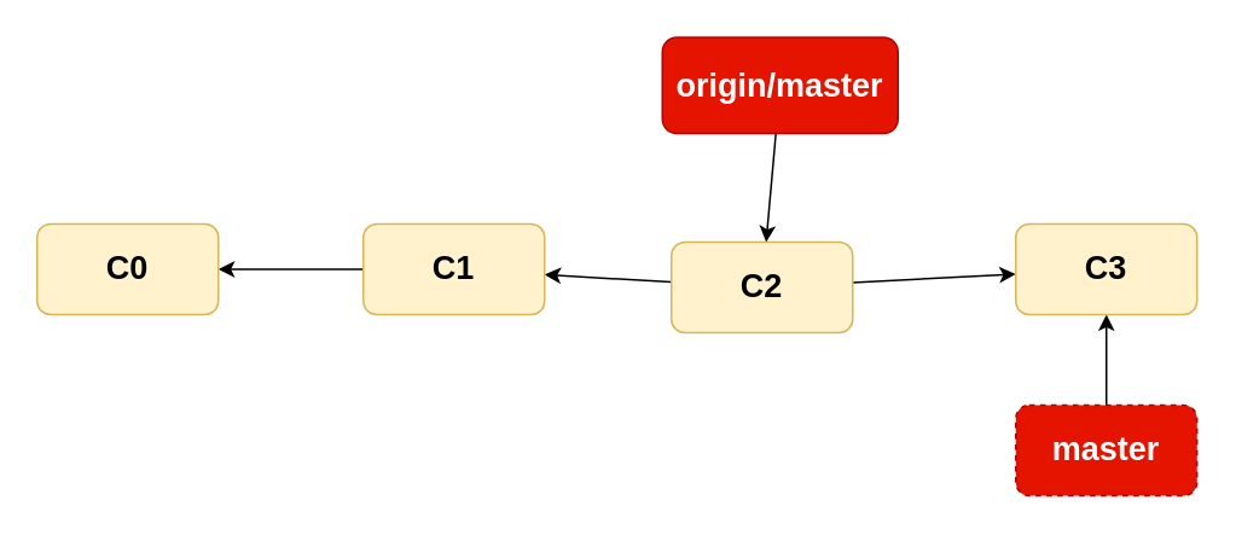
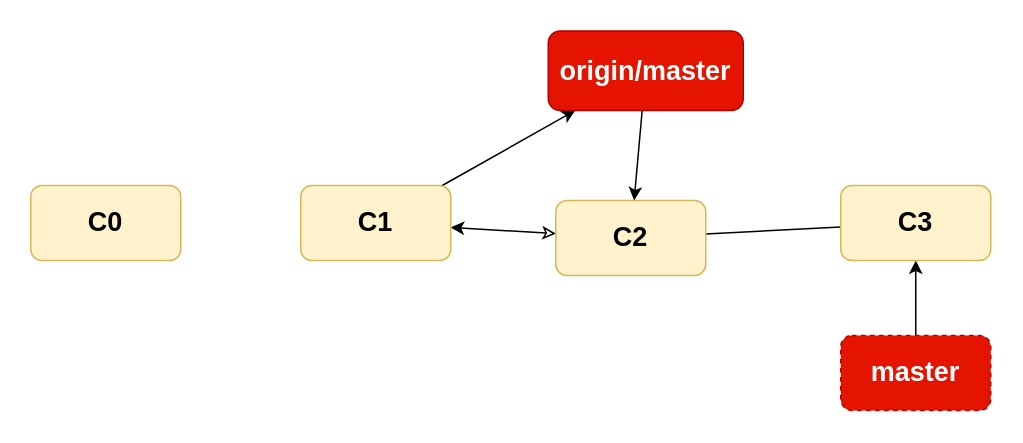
  <mxCell id="0" />
  <mxCell id="1" parent="0" />
- <mxCell id="2" value="" style="edgeStyle=none;html=1;fontSize=18;fontStyle=1;startArrow=classic;startFill=1;endArrow=none;endFill=0;" parent="1" source="4" target="6" edge="1"><mxGeometry relative="1" as="geometry" /></mxCell>
- <mxCell id="3" value="" style="edgeStyle=none;html=1;" parent="1" source="4" target="7" edge="1"><mxGeometry relative="1" as="geometry" /></mxCell>
+ <mxCell id="2" value="" style="edgeStyle=none;html=1;fontSize=18;fontStyle=1;startArrow=classic;startFill=1;endArrow=classic;endFill=0;" parent="1" source="4" target="6" edge="1"><mxGeometry relative="1" as="geometry" /></mxCell>
+ <mxCell id="3" value="" style="edgeStyle=none;html=1;" parent="1" source="4" target="9" edge="1"><mxGeometry relative="1" as="geometry" /></mxCell>
  <mxCell id="4" value="C1" style="rounded=1;whiteSpace=wrap;html=1;fillColor=#fff2cc;strokeColor=#d6b656;fontSize=18;fontStyle=1" parent="1" vertex="1"><mxGeometry x="200" y="123" width="100" height="50" as="geometry" /></mxCell>
- <mxCell id="5" value="" style="edgeStyle=none;html=1;" edge="1" parent="1" source="6" target="12"><mxGeometry relative="1" as="geometry" /></mxCell>
+ <mxCell id="5" value="" style="edgeStyle=none;html=1;endArrow=none;" edge="1" parent="1" source="6" target="12"><mxGeometry relative="1" as="geometry" /></mxCell>
  <mxCell id="6" value="C2" style="rounded=1;whiteSpace=wrap;html=1;fillColor=#fff2cc;strokeColor=#d6b656;fontSize=18;fontStyle=1" parent="1" vertex="1"><mxGeometry x="370" y="133" width="100" height="50" as="geometry" /></mxCell>
  <mxCell id="7" value="C0" style="rounded=1;whiteSpace=wrap;html=1;fillColor=#fff2cc;strokeColor=#d6b656;fontSize=18;fontStyle=1" parent="1" vertex="1"><mxGeometry x="20" y="123" width="100" height="50" as="geometry" /></mxCell>
  <mxCell id="8" value="" style="edgeStyle=none;html=1;" parent="1" source="9" target="6" edge="1"><mxGeometry relative="1" as="geometry" /></mxCell>
  <mxCell id="9" value="origin/master" style="rounded=1;whiteSpace=wrap;html=1;fillColor=#e51400;strokeColor=#B20000;fontColor=#ffffff;fontSize=18;fontStyle=1" parent="1" vertex="1"><mxGeometry x="365" y="20" width="130" height="53" as="geometry" /></mxCell>
  <mxCell id="10" value="" style="edgeStyle=none;html=1;" edge="1" parent="1" source="11" target="12"><mxGeometry relative="1" as="geometry" /></mxCell>
  <mxCell id="11" value="master" style="rounded=1;whiteSpace=wrap;html=1;fillColor=#e51400;strokeColor=#B20000;fontColor=#ffffff;fontSize=18;fontStyle=1;dashed=1;" parent="1" vertex="1"><mxGeometry x="560" y="223" width="100" height="50" as="geometry" /></mxCell>
  <mxCell id="12" value="C3" style="rounded=1;whiteSpace=wrap;html=1;fillColor=#fff2cc;strokeColor=#d6b656;fontSize=18;fontStyle=1" vertex="1" parent="1"><mxGeometry x="560" y="123" width="100" height="50" as="geometry" /></mxCell>
